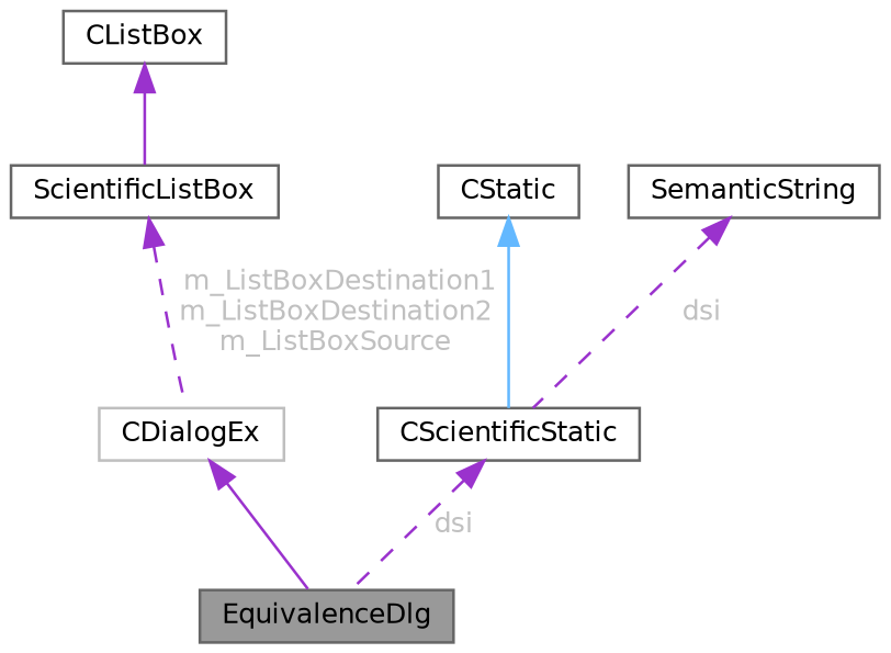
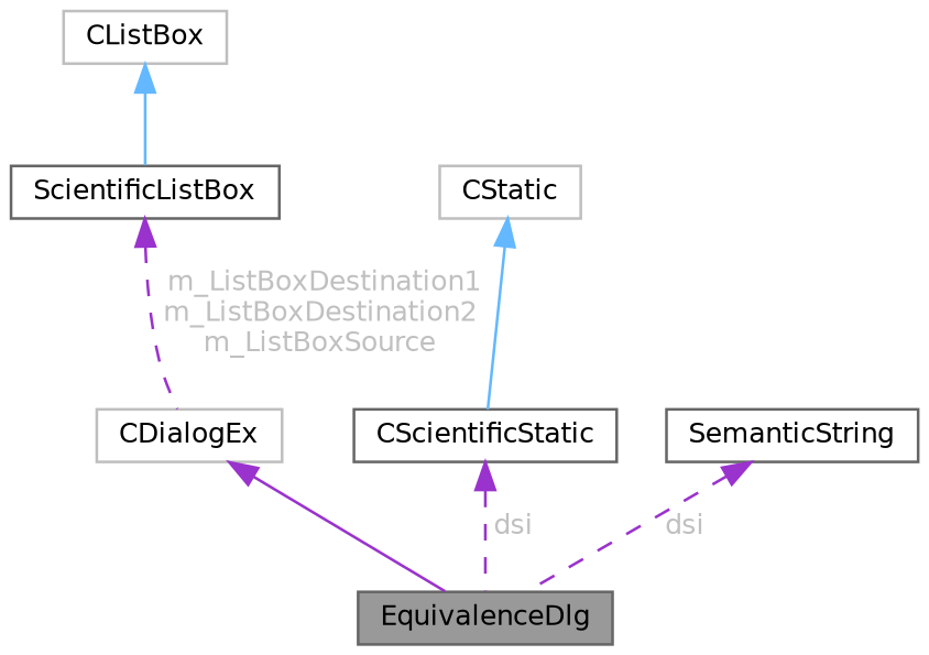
  digraph {
    node [color=gray40 fillcolor=white fontname=Helvetica fontsize=10 shape=box style=filled]
    edge [color=darkorchid3 dir=back fontname=Helvetica fontsize=10 labelfontname=Helvetica labelfontsize=10 style=solid]
    n1 [fillcolor=grey60 fontcolor=black height=0.2 label=EquivalenceDlg width=0.4]
    n2 [color=grey75 height=0.2 label=CDialogEx width=0.4]
    n3 [height=0.2 label=ScientificListBox width=0.4]
-   n4 [height=0.2 label=CListBox width=0.4]
+   n4 [color=grey75 height=0.2 label=CListBox width=0.4]
    n5 [height=0.2 label=CScientificStatic width=0.4]
-   n6 [height=0.2 label=CStatic width=0.4]
+   n6 [color=grey75 height=0.2 label=CStatic width=0.4]
    n7 [height=0.2 label=SemanticString width=0.4]
    n2 -> n1
    n3 -> n2 [fontcolor=grey label=" m_ListBoxDestination1\nm_ListBoxDestination2\nm_ListBoxSource" style=dashed]
-   n4 -> n3
+   n4 -> n3 [color=steelblue1]
    n5 -> n1 [fontcolor=grey label=" dsi" style=dashed]
    n6 -> n5 [color=steelblue1]
-   n7 -> n5 [fontcolor=grey label=" dsi" style=dashed]
+   n7 -> n1 [fontcolor=grey label=" dsi" style=dashed]
  }
